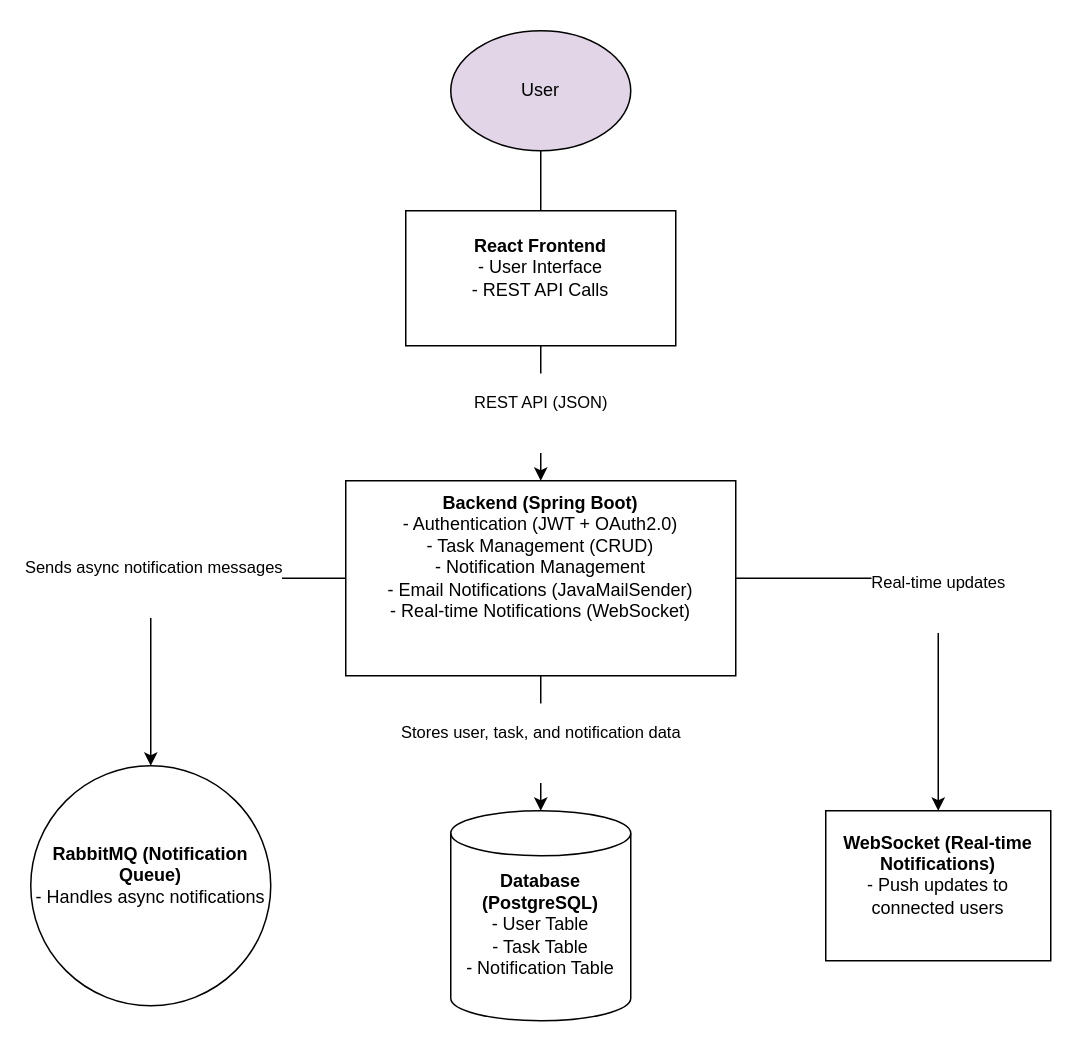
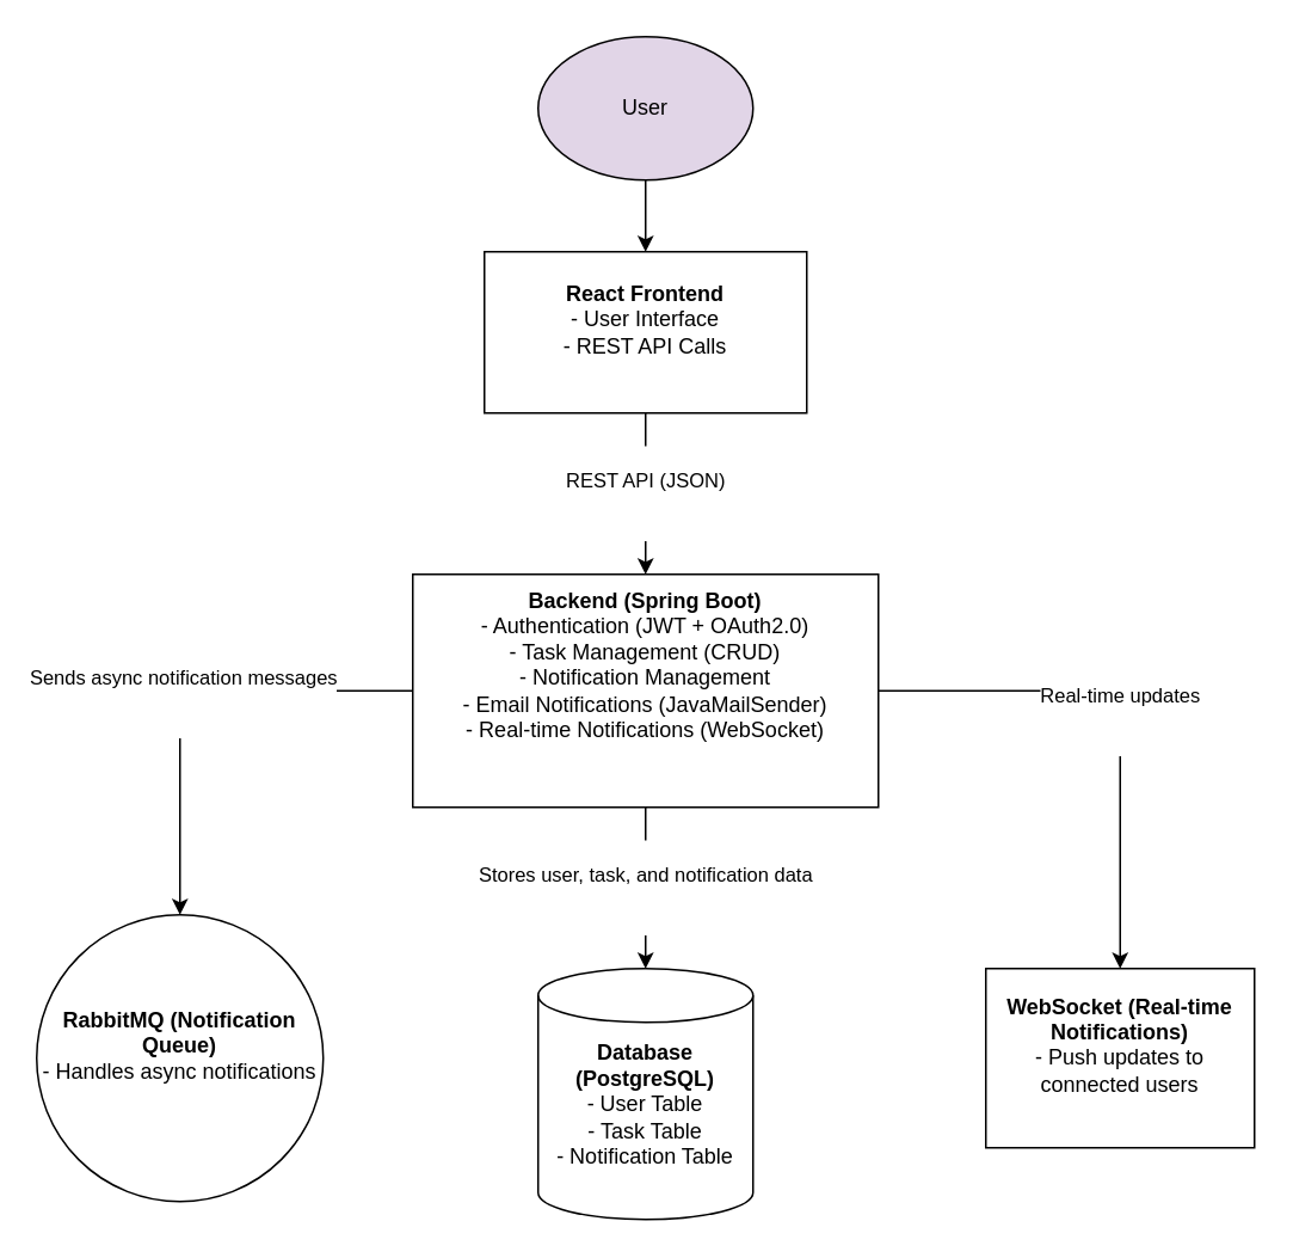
  <mxCell id="0" />
  <mxCell id="1" parent="0" />
- <mxCell id="2" value="&lt;br&gt;&lt;div&gt;&lt;br/&gt;&lt;/div&gt;" style="edgeStyle=orthogonalEdgeStyle;rounded=0;orthogonalLoop=1;jettySize=auto;html=1;entryX=0.5;entryY=0;entryDx=0;entryDy=0;endArrow=none;" parent="1" source="3" target="5" edge="1"><mxGeometry relative="1" as="geometry" /></mxCell>
+ <mxCell id="2" value="&lt;br&gt;&lt;div&gt;&lt;br/&gt;&lt;/div&gt;" style="edgeStyle=orthogonalEdgeStyle;rounded=0;orthogonalLoop=1;jettySize=auto;html=1;entryX=0.5;entryY=0;entryDx=0;entryDy=0;" parent="1" source="3" target="5" edge="1"><mxGeometry relative="1" as="geometry" /></mxCell>
  <mxCell id="3" value="User" style="ellipse;whiteSpace=wrap;html=1;fillColor=#e1d5e7;" parent="1" vertex="1"><mxGeometry x="300" y="20" width="120" height="80" as="geometry" /></mxCell>
  <mxCell id="4" value="&#10;REST API (JSON)&#10;&#10;" style="edgeStyle=orthogonalEdgeStyle;rounded=0;orthogonalLoop=1;jettySize=auto;html=1;" parent="1" source="5" target="8" edge="1"><mxGeometry relative="1" as="geometry" /></mxCell>
  <mxCell id="5" value="&lt;b&gt;React Frontend&lt;br&gt;&lt;/b&gt;&lt;div&gt;- User Interface&lt;/div&gt;&lt;div&gt;- REST API Calls&lt;/div&gt;&lt;div&gt;&lt;br&gt;&lt;/div&gt;" style="rounded=0;whiteSpace=wrap;html=1;" parent="1" vertex="1"><mxGeometry x="270" y="140" width="180" height="90" as="geometry" /></mxCell>
  <mxCell id="6" value="&#10;Sends async notification messages&#10;&#10;" style="edgeStyle=orthogonalEdgeStyle;rounded=0;orthogonalLoop=1;jettySize=auto;html=1;entryX=0.5;entryY=0;entryDx=0;entryDy=0;" parent="1" source="8" target="10" edge="1"><mxGeometry relative="1" as="geometry" /></mxCell>
  <mxCell id="7" value="&#10;Real-time updates&#10;&#10;" style="edgeStyle=orthogonalEdgeStyle;rounded=0;orthogonalLoop=1;jettySize=auto;html=1;entryX=0.5;entryY=0;entryDx=0;entryDy=0;" parent="1" source="8" target="11" edge="1"><mxGeometry relative="1" as="geometry" /></mxCell>
  <mxCell id="8" value="&lt;b&gt;Backend (Spring Boot)&lt;/b&gt;&lt;br&gt;&lt;div style=&quot;&quot;&gt;&lt;span class=&quot;hljs-bullet&quot;&gt;-&lt;/span&gt; Authentication (JWT + OAuth2.0)&lt;br/&gt;&lt;span class=&quot;hljs-bullet&quot;&gt;-&lt;/span&gt; Task Management (CRUD)&lt;br/&gt;&lt;span class=&quot;hljs-bullet&quot;&gt;-&lt;/span&gt; Notification Management&lt;br/&gt;&lt;span class=&quot;hljs-bullet&quot;&gt;  -&lt;/span&gt; Email Notifications (JavaMailSender)&lt;br/&gt;&lt;span class=&quot;hljs-bullet&quot;&gt;  -&lt;/span&gt; Real-time Notifications (WebSocket)&lt;/div&gt;&lt;div style=&quot;font-weight: bold;&quot;&gt;&lt;br&gt;&lt;/div&gt;&lt;div&gt;&lt;br&gt;&lt;/div&gt;" style="rounded=0;whiteSpace=wrap;html=1;" parent="1" vertex="1"><mxGeometry x="230" y="320" width="260" height="130" as="geometry" /></mxCell>
  <mxCell id="9" value="&lt;b&gt;Database (PostgreSQL)&lt;/b&gt;&lt;br&gt;&lt;div&gt;- User Table&lt;/div&gt;&lt;div&gt;- Task Table&lt;/div&gt;&lt;div&gt;- Notification Table&lt;/div&gt;&lt;div&gt;&lt;br&gt;&lt;/div&gt;" style="shape=cylinder3;whiteSpace=wrap;html=1;boundedLbl=1;backgroundOutline=1;size=15;" parent="1" vertex="1"><mxGeometry x="300" y="540" width="120" height="140" as="geometry" /></mxCell>
  <mxCell id="10" value="&lt;b&gt;RabbitMQ (Notification Queue)&lt;/b&gt;&lt;div&gt;&lt;div&gt;- Handles async notifications&lt;/div&gt;&lt;/div&gt;&lt;div&gt;&lt;br&gt;&lt;/div&gt;" style="ellipse;whiteSpace=wrap;html=1;aspect=fixed;" parent="1" vertex="1"><mxGeometry x="20" y="510" width="160" height="160" as="geometry" /></mxCell>
  <mxCell id="11" value="&lt;b&gt;WebSocket (Real-time Notifications)&lt;br&gt;&lt;/b&gt;&lt;div&gt;- Push updates to connected users&lt;/div&gt;&lt;div&gt;&lt;br&gt;&lt;/div&gt;" style="rounded=0;whiteSpace=wrap;html=1;" parent="1" vertex="1"><mxGeometry x="550" y="540" width="150" height="100" as="geometry" /></mxCell>
  <mxCell id="12" value="&#10;Stores user, task, and notification data&#10;&#10;" style="edgeStyle=orthogonalEdgeStyle;rounded=0;orthogonalLoop=1;jettySize=auto;html=1;entryX=0.5;entryY=0;entryDx=0;entryDy=0;entryPerimeter=0;" parent="1" source="8" target="9" edge="1"><mxGeometry relative="1" as="geometry" /></mxCell>
